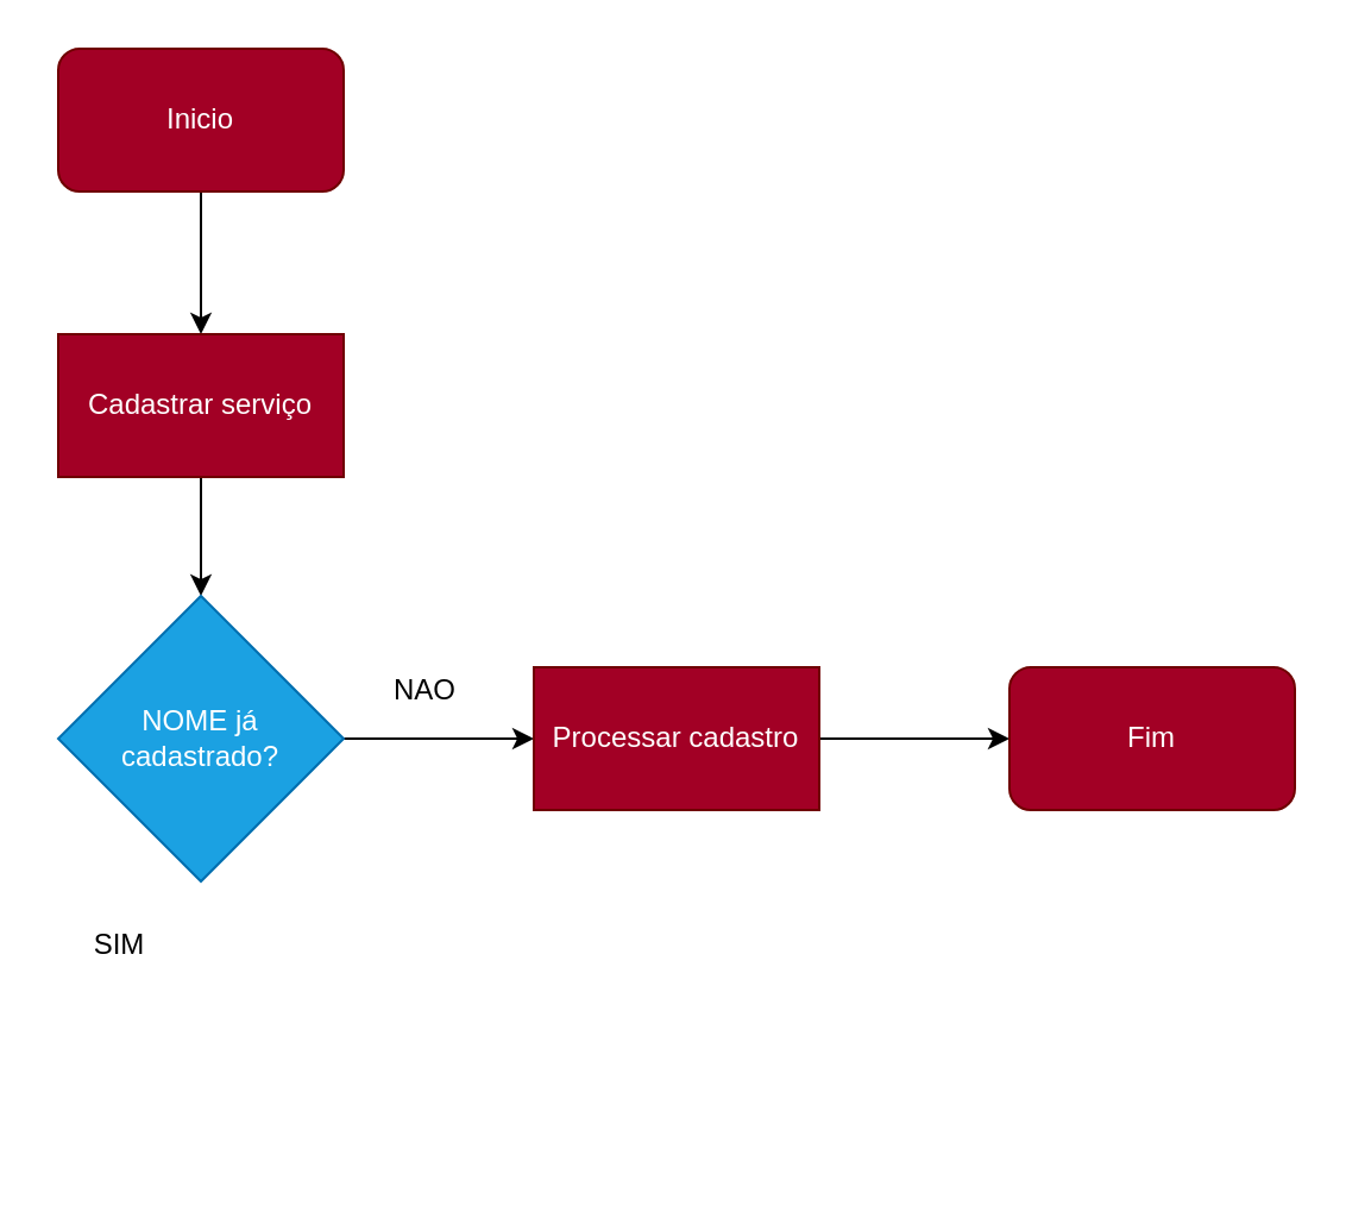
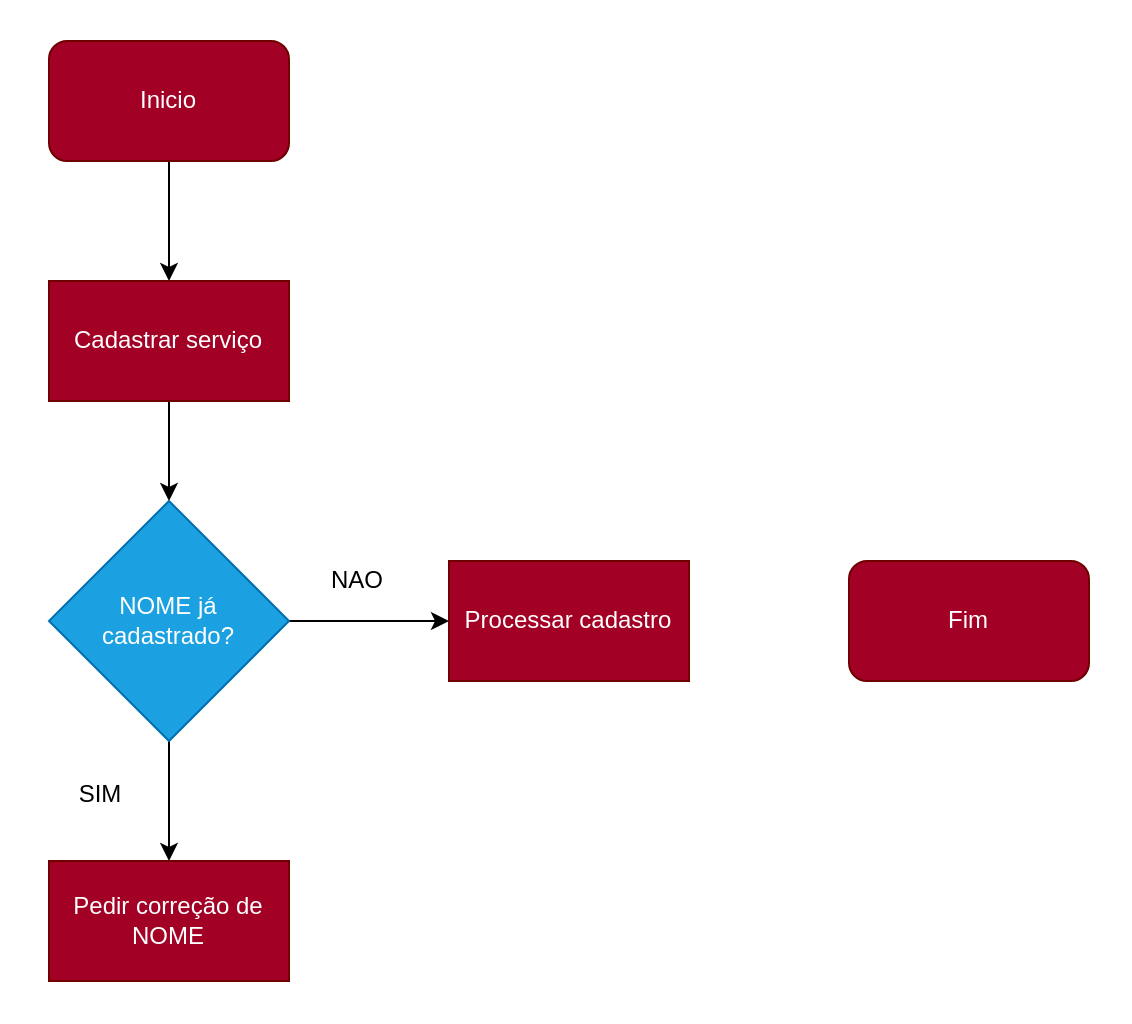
  <mxCell id="0" />
  <mxCell id="1" parent="0" />
  <mxCell id="2" style="edgeStyle=orthogonalEdgeStyle;rounded=0;orthogonalLoop=1;jettySize=auto;html=1;" parent="1" source="3" target="5" edge="1"><mxGeometry relative="1" as="geometry"><mxPoint x="84" y="140" as="targetPoint" /></mxGeometry></mxCell>
  <mxCell id="3" value="Inicio" style="rounded=1;whiteSpace=wrap;html=1;fillColor=#a20025;fontColor=#ffffff;strokeColor=#6F0000;" parent="1" vertex="1"><mxGeometry x="24" y="20" width="120" height="60" as="geometry" /></mxCell>
  <mxCell id="4" style="edgeStyle=orthogonalEdgeStyle;rounded=0;orthogonalLoop=1;jettySize=auto;html=1;entryX=0.5;entryY=0;entryDx=0;entryDy=0;" parent="1" source="5" target="8" edge="1"><mxGeometry relative="1" as="geometry" /></mxCell>
  <mxCell id="5" value="Cadastrar serviço" style="rounded=0;whiteSpace=wrap;html=1;fillColor=#a20025;fontColor=#ffffff;strokeColor=#6F0000;" parent="1" vertex="1"><mxGeometry x="24" y="140" width="120" height="60" as="geometry" /></mxCell>
  <mxCell id="6" style="edgeStyle=orthogonalEdgeStyle;rounded=0;orthogonalLoop=1;jettySize=auto;html=1;entryX=0;entryY=0.5;entryDx=0;entryDy=0;" parent="1" source="8" target="10" edge="1"><mxGeometry relative="1" as="geometry"><mxPoint x="244" y="310" as="targetPoint" /></mxGeometry></mxCell>
+ <mxCell id="7" style="edgeStyle=orthogonalEdgeStyle;rounded=0;orthogonalLoop=1;jettySize=auto;html=1;entryX=0.5;entryY=0;entryDx=0;entryDy=0;" parent="1" source="8" target="13" edge="1"><mxGeometry relative="1" as="geometry"><mxPoint x="84" y="460" as="targetPoint" /></mxGeometry></mxCell>
  <mxCell id="8" value="NOME já &lt;br&gt;cadastrado?" style="rhombus;whiteSpace=wrap;html=1;fillColor=#1ba1e2;fontColor=#ffffff;strokeColor=#006EAF;" parent="1" vertex="1"><mxGeometry x="24" y="250" width="120" height="120" as="geometry" /></mxCell>
- <mxCell id="9" style="edgeStyle=orthogonalEdgeStyle;rounded=0;orthogonalLoop=1;jettySize=auto;html=1;" parent="1" source="10" target="11" edge="1"><mxGeometry relative="1" as="geometry"><mxPoint x="464" y="310" as="targetPoint" /></mxGeometry></mxCell>
  <mxCell id="10" value="Processar cadastro" style="rounded=0;whiteSpace=wrap;html=1;fillColor=#a20025;fontColor=#ffffff;strokeColor=#6F0000;" parent="1" vertex="1"><mxGeometry x="224" y="280" width="120" height="60" as="geometry" /></mxCell>
  <mxCell id="11" value="Fim" style="rounded=1;whiteSpace=wrap;html=1;fillColor=#a20025;fontColor=#ffffff;strokeColor=#6F0000;" parent="1" vertex="1"><mxGeometry x="424" y="280" width="120" height="60" as="geometry" /></mxCell>
  <mxCell id="12" value="NAO" style="text;html=1;align=center;verticalAlign=middle;resizable=0;points=[];autosize=1;strokeColor=none;fillColor=none;" parent="1" vertex="1"><mxGeometry x="158" y="280" width="40" height="20" as="geometry" /></mxCell>
+ <mxCell id="13" value="Pedir correção de NOME" style="rounded=0;whiteSpace=wrap;html=1;fillColor=#a20025;fontColor=#ffffff;strokeColor=#6F0000;" parent="1" vertex="1"><mxGeometry x="24" y="430" width="120" height="60" as="geometry" /></mxCell>
  <mxCell id="14" value="SIM" style="text;html=1;strokeColor=none;fillColor=none;align=center;verticalAlign=middle;whiteSpace=wrap;rounded=0;" parent="1" vertex="1"><mxGeometry x="20" y="382" width="60" height="30" as="geometry" /></mxCell>
